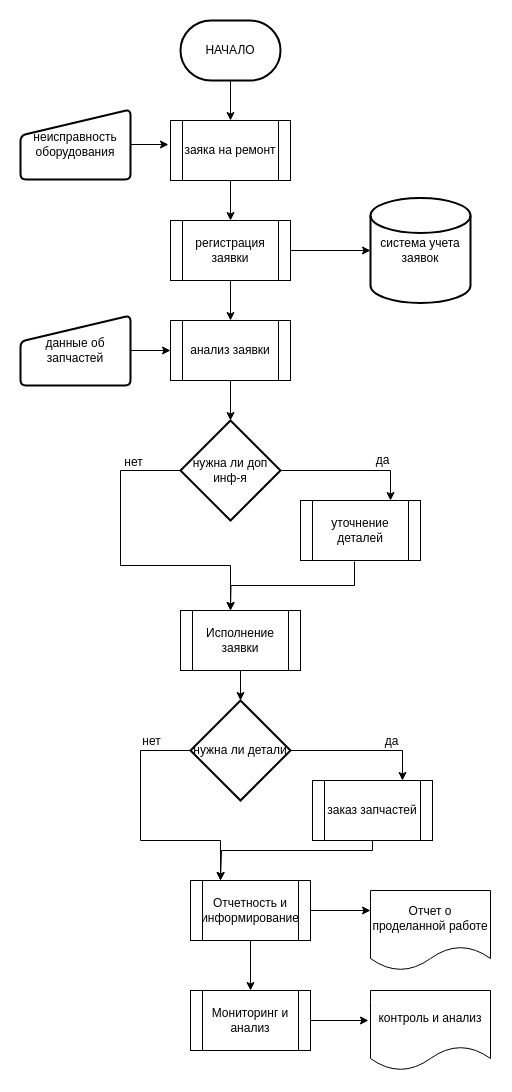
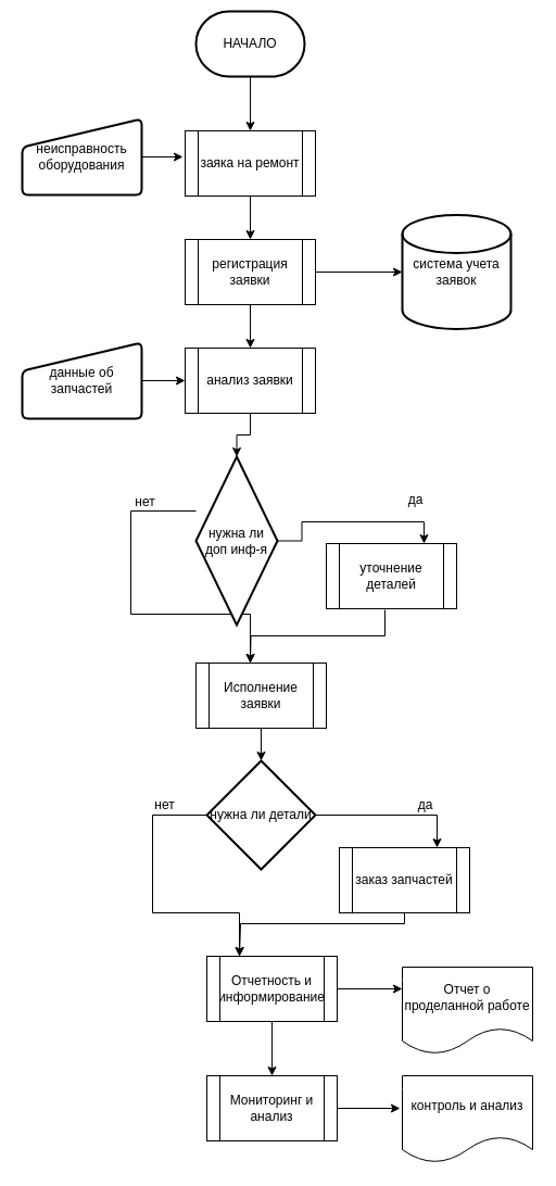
  <mxCell id="0" />
  <mxCell id="1" parent="0" />
  <mxCell id="2" style="edgeStyle=orthogonalEdgeStyle;rounded=0;orthogonalLoop=1;jettySize=auto;html=1;entryX=0.5;entryY=0;entryDx=0;entryDy=0;" parent="1" source="3" target="6" edge="1"><mxGeometry relative="1" as="geometry" /></mxCell>
- <mxCell id="3" value="НАЧАЛО" style="strokeWidth=2;html=1;shape=mxgraph.flowchart.terminator;whiteSpace=wrap;" parent="1" vertex="1"><mxGeometry x="180" y="20" width="100" height="60" as="geometry" /></mxCell>
+ <mxCell id="3" value="НАЧАЛО" style="strokeWidth=2;html=1;shape=mxgraph.flowchart.terminator;whiteSpace=wrap;" parent="1" vertex="1"><mxGeometry x="180" y="10" width="100" height="60" as="geometry" /></mxCell>
  <mxCell id="4" value="неисправность оборудования" style="html=1;strokeWidth=2;shape=manualInput;whiteSpace=wrap;rounded=1;size=26;arcSize=11;" parent="1" vertex="1"><mxGeometry x="20" y="109" width="110" height="70" as="geometry" /></mxCell>
  <mxCell id="5" style="edgeStyle=orthogonalEdgeStyle;rounded=0;orthogonalLoop=1;jettySize=auto;html=1;entryX=0.5;entryY=0;entryDx=0;entryDy=0;" parent="1" source="6" target="9" edge="1"><mxGeometry relative="1" as="geometry" /></mxCell>
  <mxCell id="6" value="заяка на ремонт" style="shape=process;whiteSpace=wrap;html=1;backgroundOutline=1;" parent="1" vertex="1"><mxGeometry x="170" y="120" width="120" height="60" as="geometry" /></mxCell>
  <mxCell id="7" style="edgeStyle=orthogonalEdgeStyle;rounded=0;orthogonalLoop=1;jettySize=auto;html=1;entryX=-0.017;entryY=0.4;entryDx=0;entryDy=0;entryPerimeter=0;" parent="1" source="4" target="6" edge="1"><mxGeometry relative="1" as="geometry" /></mxCell>
  <mxCell id="8" style="edgeStyle=orthogonalEdgeStyle;rounded=0;orthogonalLoop=1;jettySize=auto;html=1;entryX=0.5;entryY=0;entryDx=0;entryDy=0;" parent="1" source="9" target="12" edge="1"><mxGeometry relative="1" as="geometry" /></mxCell>
  <mxCell id="9" value="регистрация заявки" style="shape=process;whiteSpace=wrap;html=1;backgroundOutline=1;" parent="1" vertex="1"><mxGeometry x="170" y="220" width="120" height="60" as="geometry" /></mxCell>
  <mxCell id="10" value="система учета заявок" style="strokeWidth=2;html=1;shape=mxgraph.flowchart.database;whiteSpace=wrap;" parent="1" vertex="1"><mxGeometry x="370" y="197.5" width="100" height="105" as="geometry" /></mxCell>
  <mxCell id="11" style="edgeStyle=orthogonalEdgeStyle;rounded=0;orthogonalLoop=1;jettySize=auto;html=1;entryX=0;entryY=0.5;entryDx=0;entryDy=0;entryPerimeter=0;" parent="1" source="9" target="10" edge="1"><mxGeometry relative="1" as="geometry" /></mxCell>
  <mxCell id="12" value="анализ заявки" style="shape=process;whiteSpace=wrap;html=1;backgroundOutline=1;" parent="1" vertex="1"><mxGeometry x="170" y="320" width="120" height="60" as="geometry" /></mxCell>
  <mxCell id="13" style="edgeStyle=orthogonalEdgeStyle;rounded=0;orthogonalLoop=1;jettySize=auto;html=1;entryX=0;entryY=0.5;entryDx=0;entryDy=0;" parent="1" source="14" target="12" edge="1"><mxGeometry relative="1" as="geometry" /></mxCell>
  <mxCell id="14" value="данные об запчастей" style="html=1;strokeWidth=2;shape=manualInput;whiteSpace=wrap;rounded=1;size=26;arcSize=11;" parent="1" vertex="1"><mxGeometry x="20" y="315" width="110" height="70" as="geometry" /></mxCell>
  <mxCell id="15" style="edgeStyle=orthogonalEdgeStyle;rounded=0;orthogonalLoop=1;jettySize=auto;html=1;entryX=0.75;entryY=0;entryDx=0;entryDy=0;" parent="1" source="17" target="20" edge="1"><mxGeometry relative="1" as="geometry" /></mxCell>
  <mxCell id="16" style="edgeStyle=orthogonalEdgeStyle;rounded=0;orthogonalLoop=1;jettySize=auto;html=1;" parent="1" source="17" edge="1"><mxGeometry relative="1" as="geometry"><mxPoint x="230" y="610" as="targetPoint" /><Array as="points"><mxPoint x="120" y="470" /><mxPoint x="120" y="565" /><mxPoint x="230" y="565" /></Array></mxGeometry></mxCell>
- <mxCell id="17" value="нужна ли доп инф-я" style="strokeWidth=2;html=1;shape=mxgraph.flowchart.decision;whiteSpace=wrap;" parent="1" vertex="1"><mxGeometry x="180" y="420" width="100" height="100" as="geometry" /></mxCell>
+ <mxCell id="17" value="нужна ли доп инф-я" style="strokeWidth=2;html=1;shape=mxgraph.flowchart.decision;whiteSpace=wrap;" parent="1" vertex="1"><mxGeometry x="180" y="420" width="75" height="155" as="geometry" /></mxCell>
  <mxCell id="18" style="edgeStyle=orthogonalEdgeStyle;rounded=0;orthogonalLoop=1;jettySize=auto;html=1;entryX=0.5;entryY=0;entryDx=0;entryDy=0;entryPerimeter=0;" parent="1" source="12" target="17" edge="1"><mxGeometry relative="1" as="geometry" /></mxCell>
  <mxCell id="19" style="edgeStyle=orthogonalEdgeStyle;rounded=0;orthogonalLoop=1;jettySize=auto;html=1;exitX=0.45;exitY=1.017;exitDx=0;exitDy=0;exitPerimeter=0;" parent="1" source="20" edge="1"><mxGeometry relative="1" as="geometry"><mxPoint x="230" y="610" as="targetPoint" /></mxGeometry></mxCell>
  <mxCell id="20" value="уточнение деталей" style="shape=process;whiteSpace=wrap;html=1;backgroundOutline=1;" parent="1" vertex="1"><mxGeometry x="300" y="500" width="120" height="60" as="geometry" /></mxCell>
  <mxCell id="21" value="Исполнение заявки" style="shape=process;whiteSpace=wrap;html=1;backgroundOutline=1;" parent="1" vertex="1"><mxGeometry x="180" y="610" width="120" height="60" as="geometry" /></mxCell>
  <mxCell id="22" style="edgeStyle=orthogonalEdgeStyle;rounded=0;orthogonalLoop=1;jettySize=auto;html=1;entryX=0.75;entryY=0;entryDx=0;entryDy=0;" parent="1" source="25" target="27" edge="1"><mxGeometry relative="1" as="geometry" /></mxCell>
  <mxCell id="23" value="&lt;div&gt;да&lt;/div&gt;" style="edgeLabel;html=1;align=center;verticalAlign=middle;resizable=0;points=[];fontSize=12;" vertex="1" connectable="0" parent="22"><mxGeometry x="-0.127" y="8" relative="1" as="geometry"><mxPoint x="38" y="-2" as="offset" /></mxGeometry></mxCell>
  <mxCell id="24" style="edgeStyle=orthogonalEdgeStyle;rounded=0;orthogonalLoop=1;jettySize=auto;html=1;" parent="1" source="25" edge="1"><mxGeometry relative="1" as="geometry"><mxPoint x="220" y="880" as="targetPoint" /><Array as="points"><mxPoint x="140" y="750" /><mxPoint x="140" y="840" /><mxPoint x="220" y="840" /></Array></mxGeometry></mxCell>
  <mxCell id="25" value="нужна ли детали" style="strokeWidth=2;html=1;shape=mxgraph.flowchart.decision;whiteSpace=wrap;" parent="1" vertex="1"><mxGeometry x="190" y="700" width="100" height="100" as="geometry" /></mxCell>
  <mxCell id="26" style="edgeStyle=orthogonalEdgeStyle;rounded=0;orthogonalLoop=1;jettySize=auto;html=1;" parent="1" source="27" edge="1"><mxGeometry relative="1" as="geometry"><mxPoint x="220" y="880" as="targetPoint" /><Array as="points"><mxPoint x="372" y="850" /><mxPoint x="221" y="850" /></Array></mxGeometry></mxCell>
  <mxCell id="27" value="заказ запчастей" style="shape=process;whiteSpace=wrap;html=1;backgroundOutline=1;" parent="1" vertex="1"><mxGeometry x="312" y="780" width="120" height="60" as="geometry" /></mxCell>
  <mxCell id="28" style="edgeStyle=orthogonalEdgeStyle;rounded=0;orthogonalLoop=1;jettySize=auto;html=1;entryX=0.5;entryY=0;entryDx=0;entryDy=0;entryPerimeter=0;" parent="1" source="21" target="25" edge="1"><mxGeometry relative="1" as="geometry" /></mxCell>
  <mxCell id="29" style="edgeStyle=orthogonalEdgeStyle;rounded=0;orthogonalLoop=1;jettySize=auto;html=1;entryX=0;entryY=0.25;entryDx=0;entryDy=0;" parent="1" source="30" target="31" edge="1"><mxGeometry relative="1" as="geometry" /></mxCell>
  <mxCell id="30" value="Отчетность и информирование" style="shape=process;whiteSpace=wrap;html=1;backgroundOutline=1;" parent="1" vertex="1"><mxGeometry x="190" y="880" width="120" height="60" as="geometry" /></mxCell>
  <mxCell id="31" value="Отчет о проделанной работе" style="shape=document;whiteSpace=wrap;html=1;boundedLbl=1;" parent="1" vertex="1"><mxGeometry x="370" y="890" width="120" height="80" as="geometry" /></mxCell>
  <mxCell id="32" value="Мониторинг и анализ" style="shape=process;whiteSpace=wrap;html=1;backgroundOutline=1;" parent="1" vertex="1"><mxGeometry x="190" y="990" width="120" height="60" as="geometry" /></mxCell>
  <mxCell id="33" value="контроль и анализ" style="shape=document;whiteSpace=wrap;html=1;boundedLbl=1;" parent="1" vertex="1"><mxGeometry x="370" y="990" width="120" height="80" as="geometry" /></mxCell>
  <mxCell id="34" style="edgeStyle=orthogonalEdgeStyle;rounded=0;orthogonalLoop=1;jettySize=auto;html=1;entryX=-0.017;entryY=0.375;entryDx=0;entryDy=0;entryPerimeter=0;" parent="1" source="32" target="33" edge="1"><mxGeometry relative="1" as="geometry" /></mxCell>
  <mxCell id="35" style="edgeStyle=orthogonalEdgeStyle;rounded=0;orthogonalLoop=1;jettySize=auto;html=1;entryX=0.5;entryY=0;entryDx=0;entryDy=0;exitX=0.5;exitY=1;exitDx=0;exitDy=0;" edge="1" parent="1" source="30" target="32"><mxGeometry relative="1" as="geometry"><mxPoint x="262" y="1060" as="sourcePoint" /><mxPoint x="262" y="1109" as="targetPoint" /></mxGeometry></mxCell>
  <mxCell id="36" value="нет" style="edgeLabel;html=1;align=center;verticalAlign=middle;resizable=0;points=[];fontSize=12;" vertex="1" connectable="0" parent="1"><mxGeometry x="150" y="740" as="geometry" /></mxCell>
  <mxCell id="37" value="нет" style="edgeLabel;html=1;align=center;verticalAlign=middle;resizable=0;points=[];fontSize=12;" vertex="1" connectable="0" parent="1"><mxGeometry x="160" y="750" as="geometry"><mxPoint x="-28" y="-289" as="offset" /></mxGeometry></mxCell>
  <mxCell id="38" value="&lt;div&gt;да&lt;/div&gt;" style="edgeLabel;html=1;align=center;verticalAlign=middle;resizable=0;points=[];fontSize=12;" vertex="1" connectable="0" parent="1"><mxGeometry x="390" y="750" as="geometry"><mxPoint x="-9" y="-291" as="offset" /></mxGeometry></mxCell>
